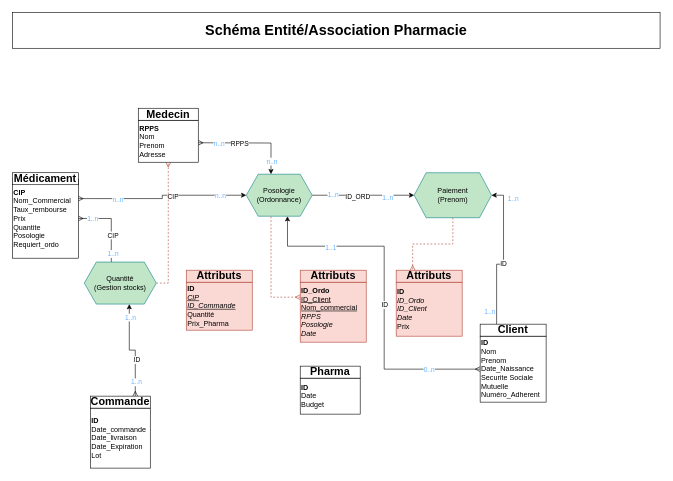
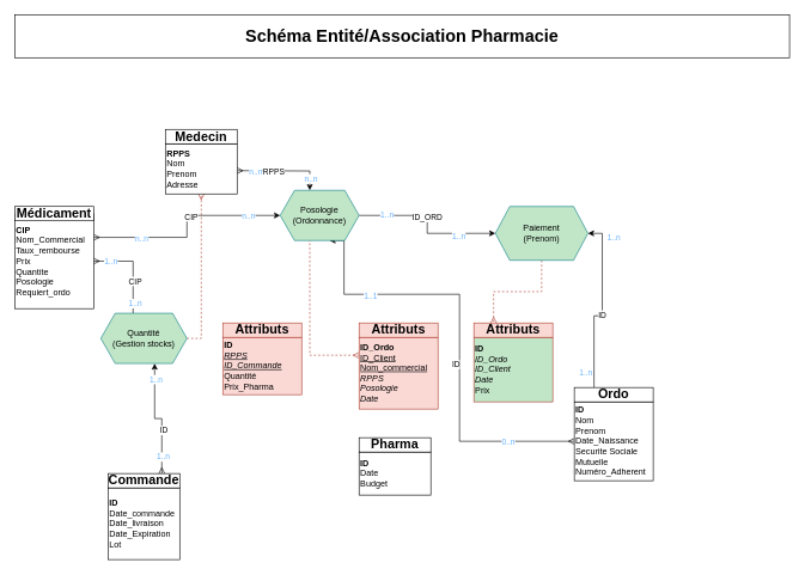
  <mxCell id="0" />
  <mxCell id="1" parent="0" />
  <mxCell id="2" style="edgeStyle=orthogonalEdgeStyle;rounded=0;orthogonalLoop=1;jettySize=auto;html=1;exitX=1;exitY=0.5;exitDx=0;exitDy=0;entryX=0.375;entryY=0;entryDx=0;entryDy=0;startArrow=ERmany;startFill=0;endArrow=none;endFill=0;" parent="1" source="10" target="41" edge="1"><mxGeometry relative="1" as="geometry" /></mxCell>
  <mxCell id="3" value="1..n" style="edgeLabel;html=1;align=center;verticalAlign=middle;resizable=0;points=[];fontColor=#66B2FF;" parent="2" vertex="1" connectable="0"><mxGeometry x="-0.619" y="-1" relative="1" as="geometry"><mxPoint as="offset" /></mxGeometry></mxCell>
  <mxCell id="4" value="1..n" style="edgeLabel;html=1;align=center;verticalAlign=middle;resizable=0;points=[];fontColor=#66B2FF;" parent="2" vertex="1" connectable="0"><mxGeometry x="0.779" y="2" relative="1" as="geometry"><mxPoint as="offset" /></mxGeometry></mxCell>
  <mxCell id="5" value="CIP" style="edgeLabel;html=1;align=center;verticalAlign=middle;resizable=0;points=[];" parent="2" vertex="1" connectable="0"><mxGeometry x="0.302" y="2" relative="1" as="geometry"><mxPoint as="offset" /></mxGeometry></mxCell>
  <mxCell id="6" style="edgeStyle=orthogonalEdgeStyle;rounded=0;orthogonalLoop=1;jettySize=auto;html=1;exitX=1;exitY=0.25;exitDx=0;exitDy=0;entryX=0;entryY=0.5;entryDx=0;entryDy=0;endArrow=classic;endFill=1;startArrow=ERmany;startFill=0;" parent="1" source="10" target="39" edge="1"><mxGeometry relative="1" as="geometry" /></mxCell>
  <mxCell id="7" value="n..n" style="edgeLabel;html=1;align=center;verticalAlign=middle;resizable=0;points=[];fontColor=#66B2FF;" parent="6" vertex="1" connectable="0"><mxGeometry x="-0.544" y="-1" relative="1" as="geometry"><mxPoint as="offset" /></mxGeometry></mxCell>
  <mxCell id="8" value="n..n" style="edgeLabel;html=1;align=center;verticalAlign=middle;resizable=0;points=[];fontColor=#66B2FF;" parent="6" vertex="1" connectable="0"><mxGeometry x="0.693" relative="1" as="geometry"><mxPoint as="offset" /></mxGeometry></mxCell>
  <mxCell id="9" value="CIP" style="edgeLabel;html=1;align=center;verticalAlign=middle;resizable=0;points=[];" parent="6" vertex="1" connectable="0"><mxGeometry x="0.141" y="-1" relative="1" as="geometry"><mxPoint as="offset" /></mxGeometry></mxCell>
  <mxCell id="10" value="&lt;div style=&quot;line-height: 120%;&quot;&gt;&lt;span style=&quot;background-color: initial;&quot;&gt;&lt;b style=&quot;&quot;&gt;CIP&lt;/b&gt;&lt;/span&gt;&lt;/div&gt;&lt;span style=&quot;background-color: initial;&quot;&gt;&lt;div style=&quot;line-height: 120%;&quot;&gt;&lt;span style=&quot;background-color: initial;&quot;&gt;Nom_Commercial&lt;/span&gt;&lt;/div&gt;&lt;/span&gt;&lt;div style=&quot;line-height: 120%;&quot;&gt;&lt;div style=&quot;line-height: 120%;&quot;&gt;Taux_rembourse&lt;/div&gt;&lt;div style=&quot;line-height: 120%;&quot;&gt;&lt;span style=&quot;background-color: initial;&quot;&gt;Prix&lt;/span&gt;&lt;/div&gt;&lt;div style=&quot;line-height: 120%;&quot;&gt;&lt;span style=&quot;background-color: initial;&quot;&gt;Quantite&lt;/span&gt;&lt;/div&gt;&lt;div style=&quot;line-height: 120%;&quot;&gt;&lt;span style=&quot;background-color: initial;&quot;&gt;Posologie&lt;/span&gt;&lt;/div&gt;&lt;div style=&quot;line-height: 120%;&quot;&gt;&lt;span style=&quot;background-color: initial;&quot;&gt;Requiert_ordo&lt;/span&gt;&lt;/div&gt;&lt;/div&gt;" style="rounded=0;align=left;html=1;textDirection=ltr;" parent="1" vertex="1"><mxGeometry x="20" y="297.5" width="110" height="132.5" as="geometry" /></mxCell>
  <mxCell id="11" value="&lt;h2&gt;Médicament&lt;/h2&gt;" style="rounded=0;whiteSpace=wrap;html=1;" parent="1" vertex="1"><mxGeometry x="20" y="287.5" width="110" height="20" as="geometry" /></mxCell>
  <mxCell id="12" style="edgeStyle=orthogonalEdgeStyle;rounded=0;orthogonalLoop=1;jettySize=auto;html=1;exitX=0.25;exitY=0;exitDx=0;exitDy=0;entryX=1;entryY=0.5;entryDx=0;entryDy=0;" parent="1" source="21" target="43" edge="1"><mxGeometry relative="1" as="geometry"><Array as="points"><mxPoint x="828" y="440" /><mxPoint x="839" y="440" /><mxPoint x="839" y="325" /></Array></mxGeometry></mxCell>
  <mxCell id="13" value="1..n" style="edgeLabel;html=1;align=center;verticalAlign=middle;resizable=0;points=[];fontColor=#66B2FF;" parent="12" vertex="1" connectable="0"><mxGeometry x="-0.829" y="1" relative="1" as="geometry"><mxPoint x="-11" as="offset" /></mxGeometry></mxCell>
  <mxCell id="14" value="1..n" style="edgeLabel;html=1;align=center;verticalAlign=middle;resizable=0;points=[];fontColor=#66B2FF;" parent="12" vertex="1" connectable="0"><mxGeometry x="0.792" y="-2" relative="1" as="geometry"><mxPoint x="13" as="offset" /></mxGeometry></mxCell>
  <mxCell id="15" value="ID" style="edgeLabel;html=1;align=center;verticalAlign=middle;resizable=0;points=[];" parent="12" vertex="1" connectable="0"><mxGeometry x="-0.086" y="1" relative="1" as="geometry"><mxPoint as="offset" /></mxGeometry></mxCell>
  <mxCell id="16" style="edgeStyle=orthogonalEdgeStyle;rounded=0;orthogonalLoop=1;jettySize=auto;html=1;exitX=0;exitY=0.5;exitDx=0;exitDy=0;entryX=0.625;entryY=1;entryDx=0;entryDy=0;startArrow=ERmany;startFill=0;" edge="1" parent="1" source="20" target="39"><mxGeometry relative="1" as="geometry"><mxPoint x="640" y="370" as="targetPoint" /><Array as="points"><mxPoint x="640" y="615" /><mxPoint x="640" y="410" /><mxPoint x="479" y="410" /></Array></mxGeometry></mxCell>
  <mxCell id="17" value="ID" style="edgeLabel;html=1;align=center;verticalAlign=middle;resizable=0;points=[];" vertex="1" connectable="0" parent="16"><mxGeometry x="-0.712" y="1" relative="1" as="geometry"><mxPoint x="-77" y="-109" as="offset" /></mxGeometry></mxCell>
  <mxCell id="18" value="0..n" style="edgeLabel;html=1;align=center;verticalAlign=middle;resizable=0;points=[];fontColor=#66B2FF;" vertex="1" connectable="0" parent="16"><mxGeometry x="-0.702" y="1" relative="1" as="geometry"><mxPoint as="offset" /></mxGeometry></mxCell>
  <mxCell id="19" value="1..1" style="edgeLabel;html=1;align=center;verticalAlign=middle;resizable=0;points=[];fontColor=#66B2FF;" vertex="1" connectable="0" parent="16"><mxGeometry x="0.579" y="2" relative="1" as="geometry"><mxPoint as="offset" /></mxGeometry></mxCell>
  <mxCell id="20" value="&lt;b style=&quot;&quot;&gt;ID&lt;/b&gt;&lt;div&gt;Nom&lt;/div&gt;&lt;div&gt;&lt;span style=&quot;background-color: initial;&quot;&gt;Prenom&lt;/span&gt;&lt;/div&gt;&lt;div&gt;Date_Naissance&lt;span style=&quot;background-color: initial;&quot;&gt;&lt;/span&gt;&lt;/div&gt;&lt;div&gt;Securite Sociale&lt;/div&gt;&lt;div&gt;Mutuelle&lt;/div&gt;&lt;div&gt;Numéro_Adherent&lt;/div&gt;" style="rounded=0;whiteSpace=wrap;html=1;align=left;" parent="1" vertex="1"><mxGeometry x="800" y="560" width="110" height="110" as="geometry" /></mxCell>
- <mxCell id="21" value="&lt;h2&gt;Client&lt;/h2&gt;" style="rounded=0;whiteSpace=wrap;html=1;" parent="1" vertex="1"><mxGeometry x="800" y="540" width="110" height="20" as="geometry" /></mxCell>
+ <mxCell id="21" value="&lt;h2&gt;Ordo&lt;/h2&gt;" style="rounded=0;whiteSpace=wrap;html=1;" parent="1" vertex="1"><mxGeometry x="800" y="540" width="110" height="20" as="geometry" /></mxCell>
  <mxCell id="22" value="&lt;b style=&quot;&quot;&gt;ID&lt;/b&gt;&lt;div&gt;Date_commande&lt;/div&gt;&lt;div&gt;Date_livraison&lt;/div&gt;&lt;div&gt;Date_Expiration&lt;/div&gt;&lt;div&gt;Lot&lt;/div&gt;" style="rounded=0;whiteSpace=wrap;html=1;align=left;" parent="1" vertex="1"><mxGeometry x="150" y="680" width="100" height="100" as="geometry" /></mxCell>
  <mxCell id="23" style="edgeStyle=orthogonalEdgeStyle;rounded=0;orthogonalLoop=1;jettySize=auto;html=1;exitX=0.75;exitY=0;exitDx=0;exitDy=0;entryX=0.625;entryY=1;entryDx=0;entryDy=0;endArrow=classic;endFill=1;startArrow=ERmany;startFill=0;" parent="1" source="27" target="41" edge="1"><mxGeometry relative="1" as="geometry" /></mxCell>
  <mxCell id="24" value="1..n" style="edgeLabel;html=1;align=center;verticalAlign=middle;resizable=0;points=[];fontColor=#66B2FF;" parent="23" vertex="1" connectable="0"><mxGeometry x="-0.704" y="-1" relative="1" as="geometry"><mxPoint as="offset" /></mxGeometry></mxCell>
  <mxCell id="25" value="1..n" style="edgeLabel;html=1;align=center;verticalAlign=middle;resizable=0;points=[];fontColor=#66B2FF;" parent="23" vertex="1" connectable="0"><mxGeometry x="0.743" y="-1" relative="1" as="geometry"><mxPoint as="offset" /></mxGeometry></mxCell>
  <mxCell id="26" value="ID" style="edgeLabel;html=1;align=center;verticalAlign=middle;resizable=0;points=[];" parent="23" vertex="1" connectable="0"><mxGeometry x="-0.25" y="-2" relative="1" as="geometry"><mxPoint as="offset" /></mxGeometry></mxCell>
  <mxCell id="27" value="&lt;h2&gt;Commande&lt;/h2&gt;" style="rounded=0;whiteSpace=wrap;html=1;" parent="1" vertex="1"><mxGeometry x="150" y="660" width="100" height="20" as="geometry" /></mxCell>
- <mxCell id="28" value="&lt;b style=&quot;&quot;&gt;ID&lt;/b&gt;&lt;div&gt;&lt;i&gt;ID_Ordo&lt;/i&gt;&lt;/div&gt;&lt;div&gt;&lt;i&gt;ID_Client&lt;/i&gt;&lt;/div&gt;&lt;div&gt;&lt;i&gt;Date&lt;/i&gt;&lt;/div&gt;&lt;div&gt;Prix&lt;/div&gt;" style="rounded=0;whiteSpace=wrap;html=1;align=left;fillColor=#fad9d5;strokeColor=#ae4132;" parent="1" vertex="1"><mxGeometry x="660" y="470" width="110" height="90" as="geometry" /></mxCell>
+ <mxCell id="28" value="&lt;b style=&quot;&quot;&gt;ID&lt;/b&gt;&lt;div&gt;&lt;i&gt;ID_Ordo&lt;/i&gt;&lt;/div&gt;&lt;div&gt;&lt;i&gt;ID_Client&lt;/i&gt;&lt;/div&gt;&lt;div&gt;&lt;i&gt;Date&lt;/i&gt;&lt;/div&gt;&lt;div&gt;Prix&lt;/div&gt;" style="rounded=0;whiteSpace=wrap;html=1;align=left;fillColor=#c1e6c7;strokeColor=#ae4132;" parent="1" vertex="1"><mxGeometry x="660" y="470" width="110" height="90" as="geometry" /></mxCell>
  <mxCell id="29" value="&lt;h2&gt;Attributs&lt;/h2&gt;" style="rounded=0;whiteSpace=wrap;html=1;fillColor=#fad9d5;strokeColor=#ae4132;" parent="1" vertex="1"><mxGeometry x="660" y="450" width="110" height="20" as="geometry" /></mxCell>
  <mxCell id="30" value="&lt;h1&gt;Schéma Entité/Association Pharmacie&lt;/h1&gt;" style="whiteSpace=wrap;html=1;" parent="1" vertex="1"><mxGeometry x="20" y="20" width="1080" height="60" as="geometry" /></mxCell>
  <mxCell id="31" style="edgeStyle=orthogonalEdgeStyle;rounded=0;orthogonalLoop=1;jettySize=auto;html=1;exitX=1;exitY=0.75;exitDx=0;exitDy=0;entryX=0.375;entryY=0;entryDx=0;entryDy=0;endArrow=classic;endFill=1;startArrow=ERmany;startFill=0;" parent="1" target="39" edge="1"><mxGeometry relative="1" as="geometry"><mxPoint x="330" y="237.5" as="sourcePoint" /></mxGeometry></mxCell>
  <mxCell id="32" value="n..n" style="edgeLabel;html=1;align=center;verticalAlign=middle;resizable=0;points=[];fontColor=#66B2FF;" parent="31" vertex="1" connectable="0"><mxGeometry x="-0.596" y="-1" relative="1" as="geometry"><mxPoint as="offset" /></mxGeometry></mxCell>
  <mxCell id="33" value="n..n" style="edgeLabel;html=1;align=center;verticalAlign=middle;resizable=0;points=[];fontColor=#66B2FF;" parent="31" vertex="1" connectable="0"><mxGeometry x="0.753" y="1" relative="1" as="geometry"><mxPoint as="offset" /></mxGeometry></mxCell>
  <mxCell id="34" value="RPPS" style="edgeLabel;html=1;align=center;verticalAlign=middle;resizable=0;points=[];" parent="31" vertex="1" connectable="0"><mxGeometry x="-0.209" y="-1" relative="1" as="geometry"><mxPoint as="offset" /></mxGeometry></mxCell>
  <mxCell id="35" style="edgeStyle=orthogonalEdgeStyle;rounded=0;orthogonalLoop=1;jettySize=auto;html=1;exitX=1;exitY=0.5;exitDx=0;exitDy=0;entryX=0;entryY=0.5;entryDx=0;entryDy=0;" parent="1" source="39" target="43" edge="1"><mxGeometry relative="1" as="geometry" /></mxCell>
  <mxCell id="36" value="1..n" style="edgeLabel;html=1;align=center;verticalAlign=middle;resizable=0;points=[];fontColor=#66B2FF;" parent="35" vertex="1" connectable="0"><mxGeometry x="-0.827" y="1" relative="1" as="geometry"><mxPoint x="19" as="offset" /></mxGeometry></mxCell>
  <mxCell id="37" value="1..n" style="edgeLabel;html=1;align=center;verticalAlign=middle;resizable=0;points=[];fontColor=#66B2FF;" parent="35" vertex="1" connectable="0"><mxGeometry x="0.725" y="-3" relative="1" as="geometry"><mxPoint x="-22" as="offset" /></mxGeometry></mxCell>
  <mxCell id="38" value="ID_ORD" style="edgeLabel;html=1;align=center;verticalAlign=middle;resizable=0;points=[];" parent="35" vertex="1" connectable="0"><mxGeometry x="-0.123" y="-2" relative="1" as="geometry"><mxPoint as="offset" /></mxGeometry></mxCell>
- <mxCell id="39" value="Posologie&lt;div&gt;(Ordonnance)&lt;/div&gt;" style="shape=hexagon;perimeter=hexagonPerimeter2;whiteSpace=wrap;html=1;fixedSize=1;fillColor=#C1E6C7;strokeColor=#0E8088;" parent="1" vertex="1"><mxGeometry x="410" y="290" width="110" height="70" as="geometry" /></mxCell>
+ <mxCell id="39" value="Posologie&lt;div&gt;(Ordonnance)&lt;/div&gt;" style="shape=hexagon;perimeter=hexagonPerimeter2;whiteSpace=wrap;html=1;fixedSize=1;fillColor=#C1E6C7;strokeColor=#0E8088;" parent="1" vertex="1"><mxGeometry x="390" y="265" width="110" height="70" as="geometry" /></mxCell>
  <mxCell id="40" style="edgeStyle=orthogonalEdgeStyle;rounded=0;orthogonalLoop=1;jettySize=auto;html=1;exitX=1;exitY=0.5;exitDx=0;exitDy=0;dashed=1;fillColor=#fad9d5;strokeColor=#ae4132;endArrow=ERmany;endFill=0;" parent="1" source="41" target="47" edge="1"><mxGeometry relative="1" as="geometry" /></mxCell>
  <mxCell id="41" value="Quantité&lt;div&gt;(Gestion stocks)&lt;/div&gt;" style="shape=hexagon;perimeter=hexagonPerimeter2;whiteSpace=wrap;html=1;fixedSize=1;fillColor=#C1E6C7;strokeColor=#0E8088;" parent="1" vertex="1"><mxGeometry x="140" y="436.5" width="120" height="70" as="geometry" /></mxCell>
  <mxCell id="42" style="edgeStyle=orthogonalEdgeStyle;rounded=0;orthogonalLoop=1;jettySize=auto;html=1;exitX=0.5;exitY=1;exitDx=0;exitDy=0;entryX=0.25;entryY=0;entryDx=0;entryDy=0;endArrow=ERmany;endFill=0;dashed=1;fillColor=#fad9d5;strokeColor=#ae4132;" parent="1" source="43" target="29" edge="1"><mxGeometry relative="1" as="geometry" /></mxCell>
  <mxCell id="43" value="Paiement&lt;div&gt;(Prenom)&lt;/div&gt;" style="shape=hexagon;perimeter=hexagonPerimeter2;whiteSpace=wrap;html=1;fixedSize=1;fillColor=#C1E6C7;strokeColor=#0E8088;" parent="1" vertex="1"><mxGeometry x="690" y="287.5" width="129" height="75" as="geometry" /></mxCell>
  <mxCell id="44" style="edgeStyle=orthogonalEdgeStyle;rounded=0;orthogonalLoop=1;jettySize=auto;html=1;exitX=0;exitY=0.25;exitDx=0;exitDy=0;entryX=0.375;entryY=1;entryDx=0;entryDy=0;dashed=1;endArrow=none;endFill=0;startArrow=ERmany;startFill=0;fillColor=#fad9d5;strokeColor=#ae4132;" parent="1" source="45" target="39" edge="1"><mxGeometry relative="1" as="geometry" /></mxCell>
  <mxCell id="45" value="&lt;b style=&quot;&quot;&gt;ID_Ordo&lt;/b&gt;&lt;div&gt;&lt;u style=&quot;&quot;&gt;ID_Client&lt;br&gt;&lt;/u&gt;&lt;div&gt;&lt;u style=&quot;&quot;&gt;Nom_commercial&lt;/u&gt;&lt;div&gt;&lt;i&gt;RPPS&lt;/i&gt;&lt;/div&gt;&lt;div&gt;&lt;i&gt;Posologie&lt;/i&gt;&lt;/div&gt;&lt;div&gt;&lt;i&gt;Date&lt;/i&gt;&lt;/div&gt;&lt;/div&gt;&lt;/div&gt;" style="rounded=0;whiteSpace=wrap;html=1;align=left;fillColor=#fad9d5;strokeColor=#ae4132;" parent="1" vertex="1"><mxGeometry x="500" y="470" width="110" height="100" as="geometry" /></mxCell>
  <mxCell id="46" value="&lt;h2&gt;Attributs&lt;/h2&gt;" style="rounded=0;whiteSpace=wrap;html=1;fillColor=#fad9d5;strokeColor=#ae4132;" parent="1" vertex="1"><mxGeometry x="500" y="450" width="110" height="20" as="geometry" /></mxCell>
  <mxCell id="47" value="&lt;b style=&quot;&quot;&gt;RPPS&lt;/b&gt;&lt;div&gt;Nom&lt;/div&gt;&lt;div&gt;Prenom&lt;/div&gt;&lt;div&gt;Adresse&lt;/div&gt;" style="rounded=0;whiteSpace=wrap;html=1;align=left;" parent="1" vertex="1"><mxGeometry x="230" y="200" width="100" height="70" as="geometry" /></mxCell>
  <mxCell id="48" value="&lt;h2&gt;Medecin&lt;/h2&gt;" style="rounded=0;whiteSpace=wrap;html=1;" parent="1" vertex="1"><mxGeometry x="230" y="180" width="100" height="20" as="geometry" /></mxCell>
- <mxCell id="49" value="&lt;b&gt;ID&lt;/b&gt;&lt;div&gt;&lt;i style=&quot;background-color: initial;&quot;&gt;&lt;u&gt;CIP&lt;/u&gt;&lt;/i&gt;&lt;div&gt;&lt;i&gt;&lt;u&gt;ID_Commande&lt;/u&gt;&lt;/i&gt;&lt;/div&gt;&lt;div&gt;Quantité&lt;/div&gt;&lt;div&gt;Prix_Pharma&lt;/div&gt;&lt;/div&gt;" style="rounded=0;whiteSpace=wrap;html=1;align=left;fillColor=#fad9d5;strokeColor=#ae4132;" parent="1" vertex="1"><mxGeometry x="310" y="470" width="110" height="80" as="geometry" /></mxCell>
+ <mxCell id="49" value="&lt;b&gt;ID&lt;/b&gt;&lt;div&gt;&lt;i style=&quot;background-color: initial;&quot;&gt;&lt;u&gt;RPPS&lt;/u&gt;&lt;/i&gt;&lt;div&gt;&lt;i&gt;&lt;u&gt;ID_Commande&lt;/u&gt;&lt;/i&gt;&lt;/div&gt;&lt;div&gt;Quantité&lt;/div&gt;&lt;div&gt;Prix_Pharma&lt;/div&gt;&lt;/div&gt;" style="rounded=0;whiteSpace=wrap;html=1;align=left;fillColor=#fad9d5;strokeColor=#ae4132;" parent="1" vertex="1"><mxGeometry x="310" y="470" width="110" height="80" as="geometry" /></mxCell>
  <mxCell id="50" value="&lt;h2&gt;Attributs&lt;/h2&gt;" style="rounded=0;whiteSpace=wrap;html=1;fillColor=#fad9d5;strokeColor=#ae4132;" parent="1" vertex="1"><mxGeometry x="310" y="450" width="110" height="20" as="geometry" /></mxCell>
  <mxCell id="51" value="&lt;b style=&quot;&quot;&gt;ID&lt;/b&gt;&lt;div&gt;Date&lt;br&gt;&lt;div&gt;Budget&lt;/div&gt;&lt;/div&gt;" style="rounded=0;whiteSpace=wrap;html=1;align=left;" parent="1" vertex="1"><mxGeometry x="500" y="630" width="100" height="60" as="geometry" /></mxCell>
  <mxCell id="52" value="&lt;h2&gt;Pharma&lt;/h2&gt;" style="rounded=0;whiteSpace=wrap;html=1;" parent="1" vertex="1"><mxGeometry x="500" y="610" width="100" height="20" as="geometry" /></mxCell>
